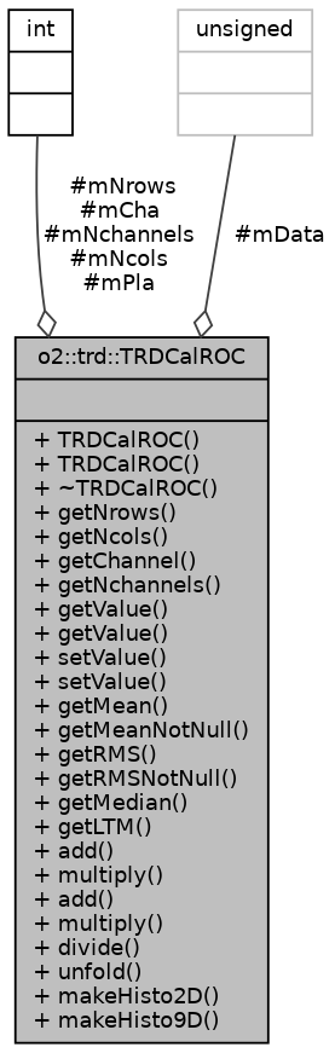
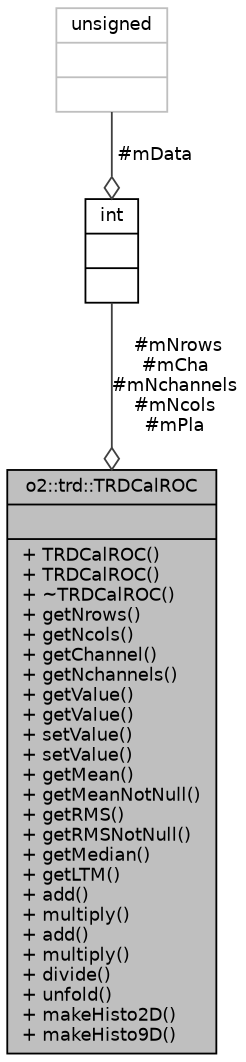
  digraph {
    node [color=black fontname=Helvetica fontsize=10 shape=record]
    edge [arrowhead=odiamond color=grey25 fontname=Helvetica fontsize=10 labelfontname=Helvetica labelfontsize=10 style=solid]
    n1 [fillcolor=grey75 fontcolor=black height=0.2 label="{o2::trd::TRDCalROC\n||+ TRDCalROC()\l+ TRDCalROC()\l+ ~TRDCalROC()\l+ getNrows()\l+ getNcols()\l+ getChannel()\l+ getNchannels()\l+ getValue()\l+ getValue()\l+ setValue()\l+ setValue()\l+ getMean()\l+ getMeanNotNull()\l+ getRMS()\l+ getRMSNotNull()\l+ getMedian()\l+ getLTM()\l+ add()\l+ multiply()\l+ add()\l+ multiply()\l+ divide()\l+ unfold()\l+ makeHisto2D()\l+ makeHisto9D()\l}" style=filled width=0.4]
    n2 [height=0.2 label="{int\n||}" width=0.4]
    n3 [color=grey75 height=0.2 label="{unsigned\n||}" width=0.4]
    n2 -> n1 [label=" #mNrows\n#mCha\n#mNchannels\n#mNcols\n#mPla"]
-   n3 -> n1 [label=" #mData"]
+   n3 -> n2 [label=" #mData"]
  }
